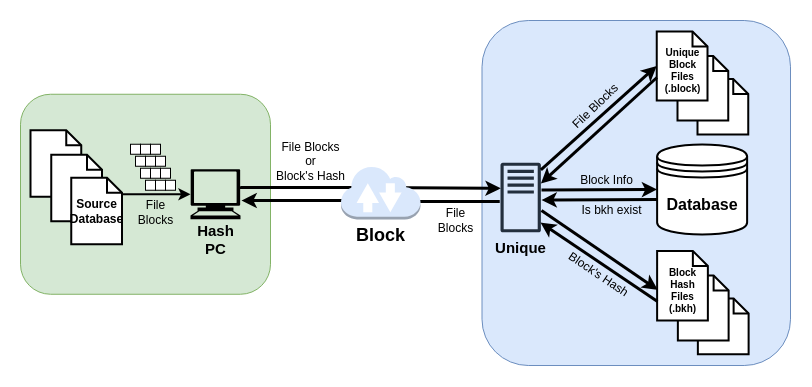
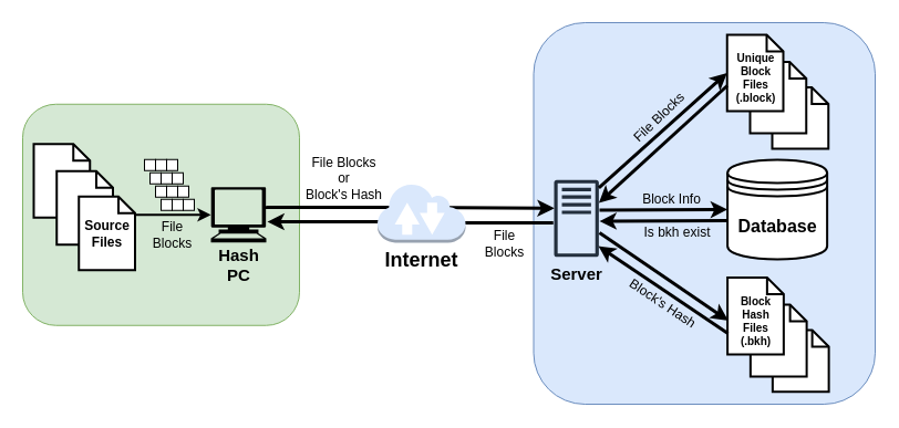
  <mxCell id="0" />
  <mxCell id="1" parent="0" />
  <mxCell id="2" value="" style="rounded=1;whiteSpace=wrap;html=1;fillColor=#dae8fc;strokeColor=#6c8ebf;" vertex="1" parent="1"><mxGeometry x="481.5" y="20" width="308.5" height="345" as="geometry" /></mxCell>
  <mxCell id="3" value="" style="rounded=1;whiteSpace=wrap;html=1;fillColor=#d5e8d4;strokeColor=#82b366;movable=1;resizable=1;rotatable=1;deletable=1;editable=1;locked=0;connectable=1;" vertex="1" parent="1"><mxGeometry x="20" y="93.75" width="250" height="200" as="geometry" /></mxCell>
  <mxCell id="4" value="" style="shape=note;size=15;whiteSpace=wrap;html=1;strokeWidth=2;movable=1;resizable=1;rotatable=1;deletable=1;editable=1;locked=0;connectable=1;" vertex="1" parent="1"><mxGeometry x="30" y="129.75" width="50.75" height="66.5" as="geometry" /></mxCell>
  <mxCell id="5" value="" style="shape=note;size=15;whiteSpace=wrap;html=1;strokeWidth=2;movable=1;resizable=1;rotatable=1;deletable=1;editable=1;locked=0;connectable=1;" vertex="1" parent="1"><mxGeometry x="50.75" y="154.25" width="50.75" height="66.5" as="geometry" /></mxCell>
- <mxCell id="6" value="Source&lt;div&gt;Database&lt;/div&gt;" style="shape=note;size=15;whiteSpace=wrap;html=1;strokeWidth=2;fontStyle=1;movable=1;resizable=1;rotatable=1;deletable=1;editable=1;locked=0;connectable=1;" vertex="1" parent="1"><mxGeometry x="70.75" y="177.25" width="50.75" height="66.5" as="geometry" /></mxCell>
+ <mxCell id="6" value="Source&lt;div&gt;Files&lt;/div&gt;" style="shape=note;size=15;whiteSpace=wrap;html=1;strokeWidth=2;fontStyle=1;movable=1;resizable=1;rotatable=1;deletable=1;editable=1;locked=0;connectable=1;" vertex="1" parent="1"><mxGeometry x="70.75" y="177.25" width="50.75" height="66.5" as="geometry" /></mxCell>
  <mxCell id="7" value="Database" style="shape=datastore;whiteSpace=wrap;html=1;strokeWidth=2;fontSize=16;fontStyle=1" vertex="1" parent="1"><mxGeometry x="656.62" y="144" width="90" height="90" as="geometry" /></mxCell>
  <mxCell id="8" value="" style="sketch=0;outlineConnect=0;fontColor=#232F3E;gradientColor=none;fillColor=#232F3D;strokeColor=none;dashed=0;verticalLabelPosition=bottom;verticalAlign=top;align=center;html=1;fontSize=12;fontStyle=0;aspect=fixed;pointerEvents=1;shape=mxgraph.aws4.traditional_server;" vertex="1" parent="1"><mxGeometry x="500" y="162" width="40.38" height="70" as="geometry" /></mxCell>
  <mxCell id="9" style="edgeStyle=orthogonalEdgeStyle;rounded=0;orthogonalLoop=1;jettySize=auto;html=1;strokeWidth=3;" edge="1" parent="1"><mxGeometry relative="1" as="geometry"><mxPoint x="240" y="186" as="sourcePoint" /><mxPoint x="500.25" y="187.847" as="targetPoint" /><Array as="points"><mxPoint x="240" y="187" /><mxPoint x="371" y="187" /></Array></mxGeometry></mxCell>
  <mxCell id="10" value="" style="shape=mxgraph.signs.tech.computer;html=1;pointerEvents=1;fillColor=#000000;strokeColor=none;verticalLabelPosition=bottom;verticalAlign=top;align=center;movable=1;resizable=1;rotatable=1;deletable=1;editable=1;locked=0;connectable=1;" vertex="1" parent="1"><mxGeometry x="190" y="168.75" width="50" height="50" as="geometry" /></mxCell>
  <mxCell id="11" value="" style="shape=note;size=15;whiteSpace=wrap;html=1;strokeWidth=2;" vertex="1" parent="1"><mxGeometry x="697" y="78.5" width="50.75" height="55.5" as="geometry" /></mxCell>
  <mxCell id="12" value="" style="shape=note;size=15;whiteSpace=wrap;html=1;strokeWidth=2;" vertex="1" parent="1"><mxGeometry x="677" y="55.5" width="50.75" height="64.5" as="geometry" /></mxCell>
  <mxCell id="13" value="" style="shape=note;size=15;whiteSpace=wrap;html=1;strokeWidth=2;" vertex="1" parent="1"><mxGeometry x="656.25" y="31" width="50.75" height="69" as="geometry" /></mxCell>
- <mxCell id="14" value="&lt;span style=&quot;font-size: 15px;&quot;&gt;&lt;b&gt;Unique&lt;/b&gt;&lt;/span&gt;" style="text;html=1;align=center;verticalAlign=middle;resizable=0;points=[];autosize=1;strokeColor=none;fillColor=none;" vertex="1" parent="1"><mxGeometry x="485.19" y="232" width="70" height="30" as="geometry" /></mxCell>
+ <mxCell id="14" value="&lt;span style=&quot;font-size: 15px;&quot;&gt;&lt;b&gt;Server&lt;/b&gt;&lt;/span&gt;" style="text;html=1;align=center;verticalAlign=middle;resizable=0;points=[];autosize=1;strokeColor=none;fillColor=none;" vertex="1" parent="1"><mxGeometry x="485.19" y="232" width="70" height="30" as="geometry" /></mxCell>
  <mxCell id="15" value="&lt;span style=&quot;font-size: 15px;&quot;&gt;&lt;b&gt;Hash&lt;/b&gt;&lt;/span&gt;&lt;div&gt;&lt;span style=&quot;font-size: 15px;&quot;&gt;&lt;b&gt;PC&lt;/b&gt;&lt;/span&gt;&lt;/div&gt;" style="text;html=1;align=center;verticalAlign=middle;resizable=1;points=[];autosize=1;strokeColor=none;fillColor=none;movable=1;rotatable=1;deletable=1;editable=1;locked=0;connectable=1;" vertex="1" parent="1"><mxGeometry x="185" y="213.5" width="60" height="50" as="geometry" /></mxCell>
- <mxCell id="16" value="&lt;font style=&quot;font-size: 18px;&quot;&gt;Block&lt;/font&gt;" style="text;html=1;align=center;verticalAlign=middle;resizable=0;points=[];autosize=1;strokeColor=none;fillColor=none;fontStyle=1" vertex="1" parent="1"><mxGeometry x="340" y="215" width="80" height="40" as="geometry" /></mxCell>
+ <mxCell id="16" value="&lt;font style=&quot;font-size: 18px;&quot;&gt;Internet&lt;/font&gt;" style="text;html=1;align=center;verticalAlign=middle;resizable=0;points=[];autosize=1;strokeColor=none;fillColor=none;fontStyle=1" vertex="1" parent="1"><mxGeometry x="340" y="215" width="80" height="40" as="geometry" /></mxCell>
  <mxCell id="17" style="edgeStyle=orthogonalEdgeStyle;rounded=0;orthogonalLoop=1;jettySize=auto;html=1;exitX=0;exitY=0;exitDx=50.75;exitDy=40.75;exitPerimeter=0;entryX=0;entryY=0.5;entryDx=0;entryDy=0;entryPerimeter=0;strokeWidth=2;movable=1;resizable=1;rotatable=1;deletable=1;editable=1;locked=0;connectable=1;" edge="1" parent="1" source="6" target="10"><mxGeometry relative="1" as="geometry"><Array as="points"><mxPoint x="122" y="193.75" /></Array></mxGeometry></mxCell>
  <mxCell id="18" value="" style="endArrow=classic;html=1;rounded=0;strokeWidth=3;entryX=0;entryY=0.5;entryDx=0;entryDy=0;startArrow=none;startFill=0;" edge="1" parent="1" target="7"><mxGeometry width="50" height="50" relative="1" as="geometry"><mxPoint x="541" y="189.5" as="sourcePoint" /><mxPoint x="591" y="139.5" as="targetPoint" /></mxGeometry></mxCell>
  <mxCell id="19" value="" style="endArrow=classic;html=1;rounded=0;strokeWidth=3;entryX=0;entryY=0.5;entryDx=0;entryDy=0;entryPerimeter=0;" edge="1" parent="1" target="13"><mxGeometry width="50" height="50" relative="1" as="geometry"><mxPoint x="540.38" y="169.377" as="sourcePoint" /><mxPoint x="591" y="138.5" as="targetPoint" /></mxGeometry></mxCell>
  <mxCell id="20" value="" style="shape=note;size=15;whiteSpace=wrap;html=1;strokeWidth=2;" vertex="1" parent="1"><mxGeometry x="697.37" y="298" width="50.75" height="55.75" as="geometry" /></mxCell>
  <mxCell id="21" value="" style="shape=note;size=15;whiteSpace=wrap;html=1;strokeWidth=2;" vertex="1" parent="1"><mxGeometry x="677.37" y="275" width="50.75" height="65" as="geometry" /></mxCell>
  <mxCell id="22" value="" style="shape=note;size=15;whiteSpace=wrap;html=1;strokeWidth=2;" vertex="1" parent="1"><mxGeometry x="656.62" y="250.5" width="50.75" height="69.5" as="geometry" /></mxCell>
  <mxCell id="23" value="&lt;font style=&quot;font-size: 10px;&quot;&gt;Unique&lt;/font&gt;&lt;div style=&quot;font-size: 10px;&quot;&gt;&lt;font style=&quot;font-size: 10px;&quot;&gt;Block&lt;/font&gt;&lt;/div&gt;&lt;div style=&quot;font-size: 10px;&quot;&gt;&lt;font style=&quot;font-size: 10px;&quot;&gt;Files&lt;/font&gt;&lt;/div&gt;&lt;div style=&quot;font-size: 10px;&quot;&gt;&lt;font style=&quot;font-size: 10px;&quot;&gt;(.block)&lt;/font&gt;&lt;/div&gt;" style="text;html=1;align=center;verticalAlign=middle;resizable=0;points=[];autosize=1;strokeColor=none;fillColor=none;fontSize=10;fontStyle=1" vertex="1" parent="1"><mxGeometry x="651.62" y="40" width="60" height="60" as="geometry" /></mxCell>
  <mxCell id="24" value="&lt;font style=&quot;font-size: 12px;&quot;&gt;File&lt;/font&gt;&lt;div style=&quot;&quot;&gt;&lt;font style=&quot;font-size: 12px;&quot;&gt;Blocks&lt;/font&gt;&lt;/div&gt;" style="text;html=1;align=center;verticalAlign=middle;resizable=1;points=[];autosize=1;strokeColor=none;fillColor=none;strokeWidth=2;movable=1;rotatable=1;deletable=1;editable=1;locked=0;connectable=1;" vertex="1" parent="1"><mxGeometry x="125" y="191.75" width="60" height="40" as="geometry" /></mxCell>
  <mxCell id="25" value="&lt;div style=&quot;font-size: 10px;&quot;&gt;Block&lt;/div&gt;&lt;div style=&quot;font-size: 10px;&quot;&gt;Hash&lt;/div&gt;&lt;div style=&quot;font-size: 10px;&quot;&gt;Files&lt;/div&gt;&lt;div style=&quot;font-size: 10px;&quot;&gt;(.bkh)&lt;/div&gt;" style="text;html=1;align=center;verticalAlign=middle;resizable=0;points=[];autosize=1;strokeColor=none;fillColor=none;fontSize=10;fontStyle=1" vertex="1" parent="1"><mxGeometry x="657" y="260" width="50" height="60" as="geometry" /></mxCell>
  <mxCell id="26" value="" style="group;movable=1;resizable=1;rotatable=1;deletable=1;editable=1;locked=0;connectable=1;" vertex="1" connectable="0" parent="1"><mxGeometry x="130" y="143.75" width="30" height="48" as="geometry" /></mxCell>
  <mxCell id="27" value="" style="whiteSpace=wrap;html=1;aspect=fixed;movable=1;resizable=1;rotatable=1;deletable=1;editable=1;locked=0;connectable=1;" vertex="1" parent="26"><mxGeometry width="10" height="10" as="geometry" /></mxCell>
  <mxCell id="28" value="" style="whiteSpace=wrap;html=1;aspect=fixed;movable=1;resizable=1;rotatable=1;deletable=1;editable=1;locked=0;connectable=1;" vertex="1" parent="26"><mxGeometry x="10" width="10" height="10" as="geometry" /></mxCell>
  <mxCell id="29" value="" style="whiteSpace=wrap;html=1;aspect=fixed;movable=1;resizable=1;rotatable=1;deletable=1;editable=1;locked=0;connectable=1;" vertex="1" parent="26"><mxGeometry x="20" width="10" height="10" as="geometry" /></mxCell>
  <mxCell id="30" value="" style="whiteSpace=wrap;html=1;aspect=fixed;movable=1;resizable=1;rotatable=1;deletable=1;editable=1;locked=0;connectable=1;" vertex="1" parent="26"><mxGeometry x="5" y="12" width="10" height="10" as="geometry" /></mxCell>
  <mxCell id="31" value="" style="whiteSpace=wrap;html=1;aspect=fixed;movable=1;resizable=1;rotatable=1;deletable=1;editable=1;locked=0;connectable=1;" vertex="1" parent="26"><mxGeometry x="15" y="12" width="10" height="10" as="geometry" /></mxCell>
  <mxCell id="32" value="" style="whiteSpace=wrap;html=1;aspect=fixed;movable=1;resizable=1;rotatable=1;deletable=1;editable=1;locked=0;connectable=1;" vertex="1" parent="26"><mxGeometry x="25" y="12" width="10" height="10" as="geometry" /></mxCell>
  <mxCell id="33" value="" style="whiteSpace=wrap;html=1;aspect=fixed;movable=1;resizable=1;rotatable=1;deletable=1;editable=1;locked=0;connectable=1;" vertex="1" parent="1"><mxGeometry x="140" y="167.75" width="10" height="10" as="geometry" /></mxCell>
  <mxCell id="34" value="" style="whiteSpace=wrap;html=1;aspect=fixed;movable=1;resizable=1;rotatable=1;deletable=1;editable=1;locked=0;connectable=1;" vertex="1" parent="1"><mxGeometry x="150" y="167.75" width="10" height="10" as="geometry" /></mxCell>
  <mxCell id="35" value="" style="whiteSpace=wrap;html=1;aspect=fixed;movable=1;resizable=1;rotatable=1;deletable=1;editable=1;locked=0;connectable=1;" vertex="1" parent="1"><mxGeometry x="160" y="167.75" width="10" height="10" as="geometry" /></mxCell>
  <mxCell id="36" value="" style="whiteSpace=wrap;html=1;aspect=fixed;movable=1;resizable=1;rotatable=1;deletable=1;editable=1;locked=0;connectable=1;" vertex="1" parent="1"><mxGeometry x="145" y="179.75" width="10" height="10" as="geometry" /></mxCell>
  <mxCell id="37" value="" style="whiteSpace=wrap;html=1;aspect=fixed;movable=1;resizable=1;rotatable=1;deletable=1;editable=1;locked=0;connectable=1;" vertex="1" parent="1"><mxGeometry x="155" y="179.75" width="10" height="10" as="geometry" /></mxCell>
  <mxCell id="38" value="" style="whiteSpace=wrap;html=1;aspect=fixed;movable=1;resizable=1;rotatable=1;deletable=1;editable=1;locked=0;connectable=1;" vertex="1" parent="1"><mxGeometry x="165" y="179.75" width="10" height="10" as="geometry" /></mxCell>
  <mxCell id="39" value="&lt;font style=&quot;font-size: 12px;&quot;&gt;File&amp;nbsp;&lt;/font&gt;&lt;span style=&quot;background-color: initial;&quot;&gt;Blocks&lt;/span&gt;&lt;div&gt;&lt;span style=&quot;background-color: initial;&quot;&gt;or&lt;/span&gt;&lt;/div&gt;&lt;div&gt;&lt;span style=&quot;background-color: initial;&quot;&gt;Block's Hash&lt;/span&gt;&lt;/div&gt;" style="text;html=1;align=center;verticalAlign=middle;resizable=0;points=[];autosize=1;strokeColor=none;fillColor=none;strokeWidth=2;" vertex="1" parent="1"><mxGeometry x="265" y="131" width="90" height="60" as="geometry" /></mxCell>
  <mxCell id="40" value="&lt;font style=&quot;font-size: 12px;&quot;&gt;File&lt;/font&gt;&lt;div style=&quot;&quot;&gt;&lt;font style=&quot;font-size: 12px;&quot;&gt;Blocks&lt;/font&gt;&lt;/div&gt;" style="text;html=1;align=center;verticalAlign=middle;resizable=0;points=[];autosize=1;strokeColor=none;fillColor=none;strokeWidth=2;" vertex="1" parent="1"><mxGeometry x="425.19" y="199.5" width="60" height="40" as="geometry" /></mxCell>
  <mxCell id="41" style="edgeStyle=orthogonalEdgeStyle;rounded=0;orthogonalLoop=1;jettySize=auto;html=1;strokeWidth=3;endArrow=none;endFill=0;startArrow=classic;startFill=1;" edge="1" parent="1"><mxGeometry relative="1" as="geometry"><mxPoint x="241" y="200" as="sourcePoint" /><mxPoint x="499.25" y="201.067" as="targetPoint" /><Array as="points"><mxPoint x="371" y="201" /><mxPoint x="499" y="200" /></Array></mxGeometry></mxCell>
  <mxCell id="42" value="" style="outlineConnect=0;dashed=0;verticalLabelPosition=bottom;verticalAlign=top;align=center;html=1;shape=mxgraph.aws3.internet_2;fillColor=#dae8fc;strokeColor=#6c8ebf;" vertex="1" parent="1"><mxGeometry x="340.5" y="165" width="79.5" height="54" as="geometry" /></mxCell>
  <mxCell id="43" value="" style="endArrow=none;html=1;rounded=0;strokeWidth=3;entryX=0;entryY=0.5;entryDx=0;entryDy=0;entryPerimeter=0;startArrow=classic;startFill=1;endFill=0;" edge="1" parent="1"><mxGeometry width="50" height="50" relative="1" as="geometry"><mxPoint x="540.38" y="183" as="sourcePoint" /><mxPoint x="656.38" y="77" as="targetPoint" /></mxGeometry></mxCell>
  <mxCell id="44" value="" style="endArrow=classic;html=1;rounded=0;strokeWidth=3;entryX=0;entryY=0.5;entryDx=0;entryDy=0;entryPerimeter=0;" edge="1" parent="1"><mxGeometry width="50" height="50" relative="1" as="geometry"><mxPoint x="541" y="210.001" as="sourcePoint" /><mxPoint x="657.24" y="289.345" as="targetPoint" /></mxGeometry></mxCell>
  <mxCell id="45" value="" style="endArrow=none;html=1;rounded=0;strokeWidth=3;entryX=0;entryY=0.5;entryDx=0;entryDy=0;startArrow=classic;startFill=1;endFill=0;" edge="1" parent="1"><mxGeometry width="50" height="50" relative="1" as="geometry"><mxPoint x="541" y="199.5" as="sourcePoint" /><mxPoint x="657" y="199" as="targetPoint" /></mxGeometry></mxCell>
  <mxCell id="46" value="" style="endArrow=none;html=1;rounded=0;strokeWidth=3;entryX=0;entryY=0.5;entryDx=0;entryDy=0;entryPerimeter=0;endFill=0;startArrow=classic;startFill=1;" edge="1" parent="1"><mxGeometry width="50" height="50" relative="1" as="geometry"><mxPoint x="540" y="222" as="sourcePoint" /><mxPoint x="657" y="301" as="targetPoint" /></mxGeometry></mxCell>
  <mxCell id="47" value="Block Info" style="text;html=1;align=center;verticalAlign=middle;resizable=0;points=[];autosize=1;strokeColor=none;fillColor=none;strokeWidth=2;" vertex="1" parent="1"><mxGeometry x="566" y="165" width="80" height="30" as="geometry" /></mxCell>
  <mxCell id="48" value="Is bkh exist" style="text;html=1;align=center;verticalAlign=middle;resizable=0;points=[];autosize=1;strokeColor=none;fillColor=none;strokeWidth=2;" vertex="1" parent="1"><mxGeometry x="566" y="195" width="90" height="30" as="geometry" /></mxCell>
  <mxCell id="49" value="&lt;font style=&quot;font-size: 12px;&quot;&gt;File&amp;nbsp;&lt;/font&gt;&lt;span style=&quot;background-color: initial;&quot;&gt;Blocks&lt;/span&gt;" style="text;html=1;align=center;verticalAlign=middle;resizable=0;points=[];autosize=1;strokeColor=none;fillColor=none;strokeWidth=2;rotation=-43.8;" vertex="1" parent="1"><mxGeometry x="555.19" y="91.25" width="80" height="30" as="geometry" /></mxCell>
  <mxCell id="50" value="&lt;span style=&quot;background-color: initial;&quot;&gt;Block's Hash&lt;/span&gt;" style="text;html=1;align=center;verticalAlign=middle;resizable=0;points=[];autosize=1;strokeColor=none;fillColor=none;strokeWidth=2;rotation=33.9;" vertex="1" parent="1"><mxGeometry x="553" y="259" width="90" height="30" as="geometry" /></mxCell>
